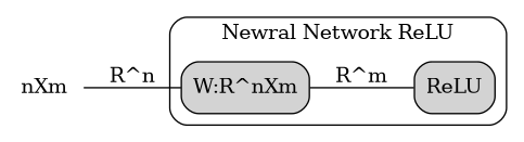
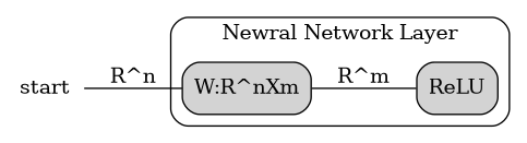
  digraph {
    rankdir=LR
    node [shape=box style="rounded,filled"]
    edge [arrowhead=none lblstyle=auto]
    n1 [label="W:R^nXm"]
    n2 [label=ReLU]
-   start [shape=none label=nXm style=""]
+   start [shape=none style=""]
    subgraph cluster_1 {
-     label="Newral Network ReLU"
+     label="Newral Network Layer"
      style=rounded
      n1
      n2
    }
    n1 -> n2 [label="R^m"]
    start -> n1 [label="R^n" texlbl="$R^n$"]
  }
